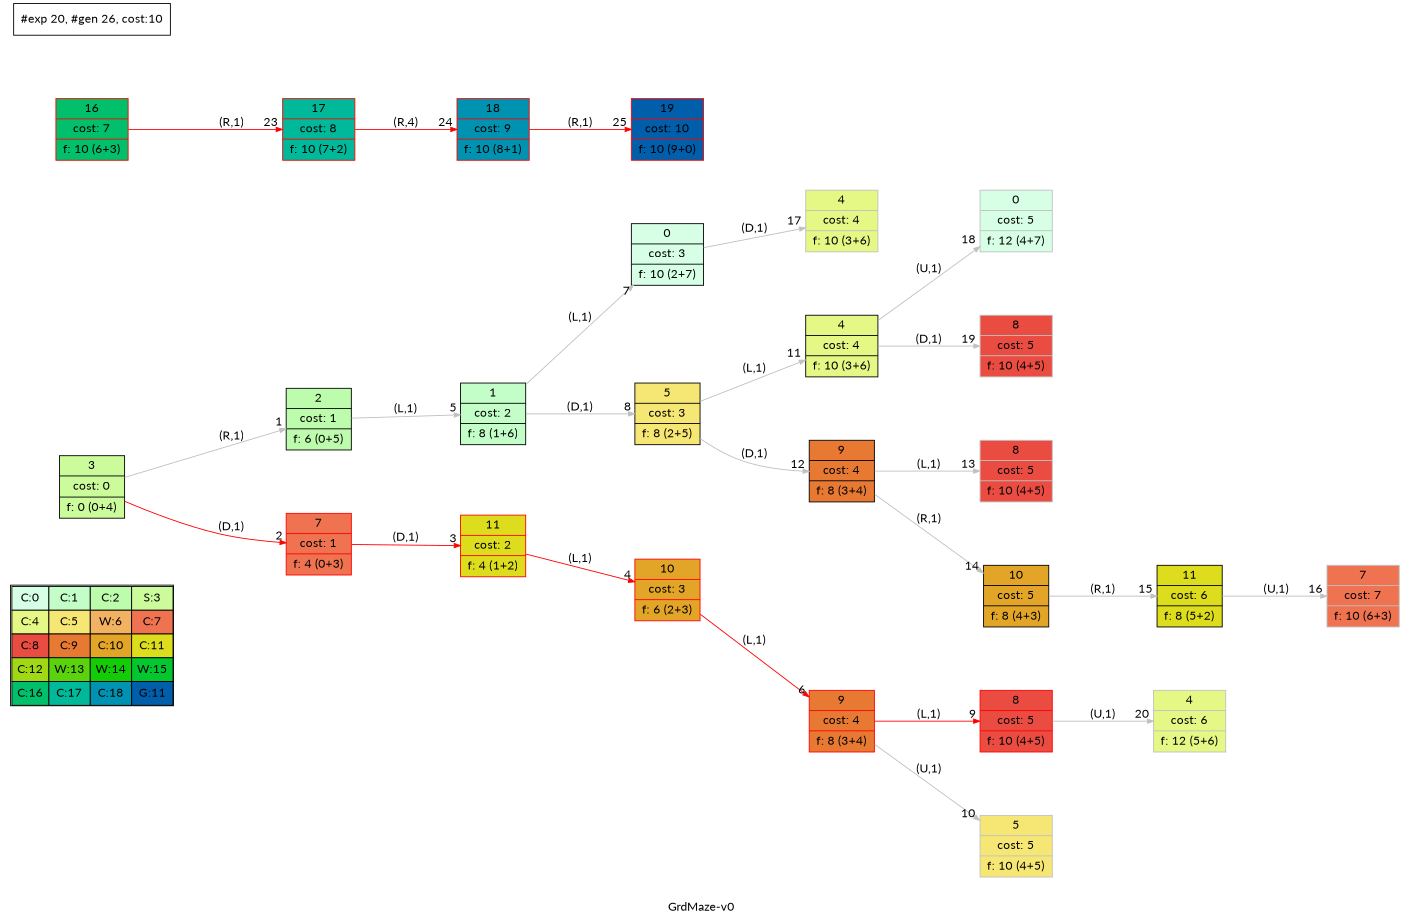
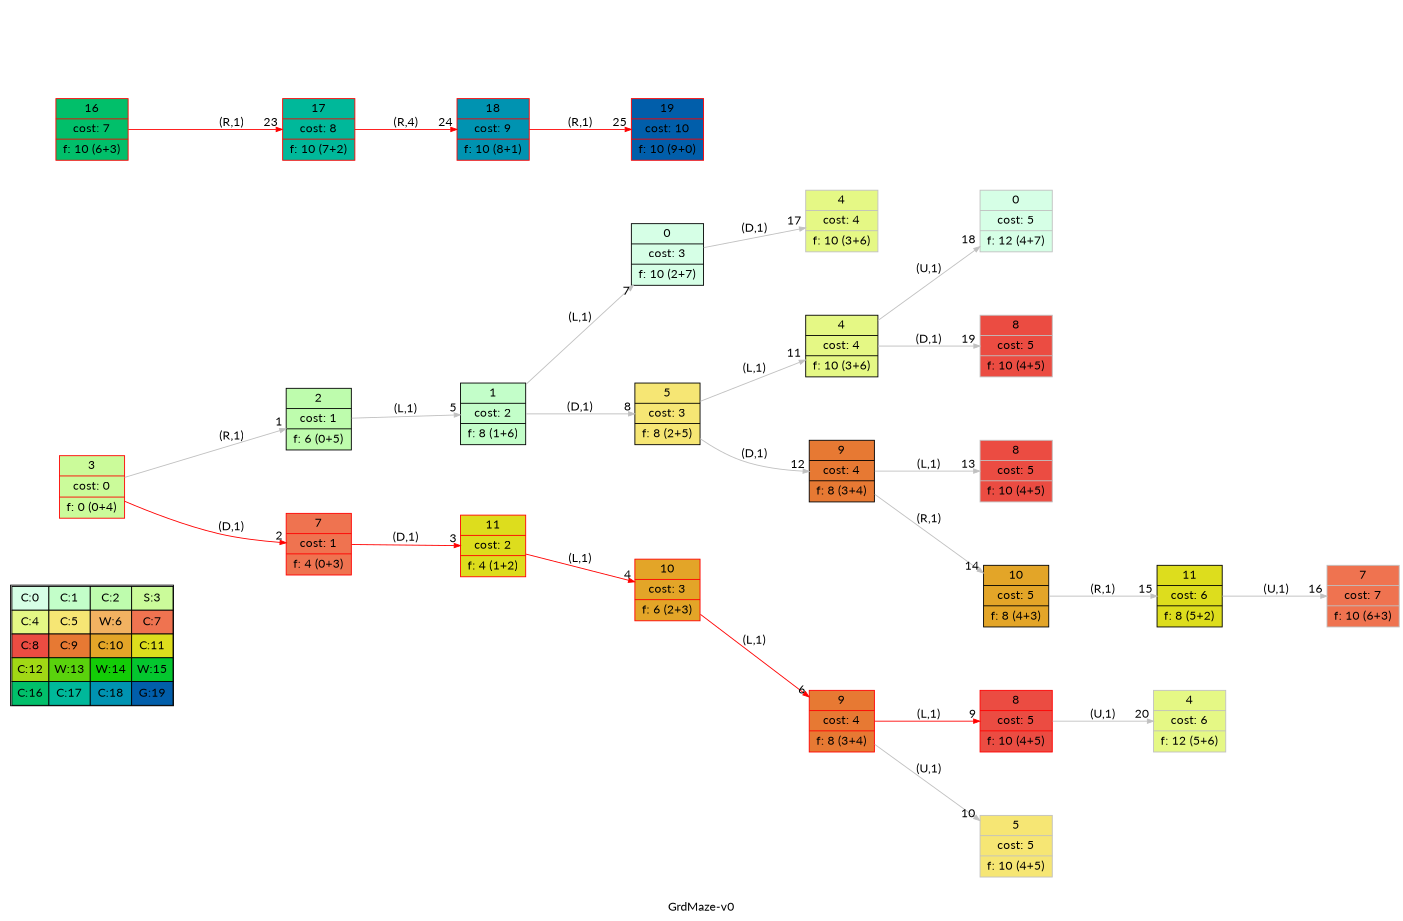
  digraph {
    fontname=Lato
    label="GrdMaze-v0"
    nodesep=1
    rankdir=LR
    ranksep=1.2
    node [fontname=Lato shape=record color=red fillcolor="0.00980392 0.71791192 0.92090552 1.        " style=filled]
    edge [arrowsize=0.7 color=grey fontname=Lato]
-   n1 [label=<<table border="1" cellpadding="5" cellspacing="0" cellborder="1"><tr><td bgcolor="0.39803922 0.15947579 0.99679532 1.        ">C:0</td><td bgcolor="0.35098039 0.23194764 0.99315867 1.        ">C:1</td><td bgcolor="0.29607843 0.31486959 0.98720184 1.        ">C:2</td><td bgcolor="0.24901961 0.38410575 0.98063477 1.        ">S:3</td></tr><tr><td bgcolor="0.19411765 0.46220388 0.97128103 1.        ">C:4</td><td bgcolor="0.14705882 0.52643216 0.96182564 1.        ">C:5</td><td bgcolor="0.09215686 0.59770746 0.94913494 1.        ">W:6</td><td bgcolor="0.0372549  0.66454018 0.93467977 1.        ">C:7</td></tr><tr><td bgcolor="0.00980392 0.71791192 0.92090552 1.        ">C:8</td><td bgcolor="0.06470588 0.77520398 0.9032472  1.        ">C:9</td><td bgcolor="0.11176471 0.81974048 0.88677369 1.        ">C:10</td><td bgcolor="0.16666667 0.8660254  0.8660254  1.        ">C:11</td></tr><tr><td bgcolor="0.21372549 0.9005867  0.84695821 1.        ">C:12</td><td bgcolor="0.26862745 0.93467977 0.82325295 1.        ">W:13</td><td bgcolor="0.32352941 0.96182564 0.79801723 1.        ">W:14</td><td bgcolor="0.37058824 0.97940977 0.77520398 1.        ">W:15</td></tr><tr><td bgcolor="0.4254902  0.99315867 0.74725253 1.        ">C:16</td><td bgcolor="0.47254902 0.99907048 0.72218645 1.        ">C:17</td><td bgcolor="0.52745098 0.99907048 0.69169844 1.        ">C:18</td><td bgcolor="0.5745098  0.99315867 0.66454018 1.        ">G:11</td></tr></table>> shape=plaintext color="" fillcolor="" style=""]
-   n2 [color=black fillcolor="0.24901961 0.38410575 0.98063477 1.        " label="<f0>3 |<f1> cost: 0 |<f2> f: 0 (0+4)"]
+   n1 [label=<<table border="1" cellpadding="5" cellspacing="0" cellborder="1"><tr><td bgcolor="0.39803922 0.15947579 0.99679532 1.        ">C:0</td><td bgcolor="0.35098039 0.23194764 0.99315867 1.        ">C:1</td><td bgcolor="0.29607843 0.31486959 0.98720184 1.        ">C:2</td><td bgcolor="0.24901961 0.38410575 0.98063477 1.        ">S:3</td></tr><tr><td bgcolor="0.19411765 0.46220388 0.97128103 1.        ">C:4</td><td bgcolor="0.14705882 0.52643216 0.96182564 1.        ">C:5</td><td bgcolor="0.09215686 0.59770746 0.94913494 1.        ">W:6</td><td bgcolor="0.0372549  0.66454018 0.93467977 1.        ">C:7</td></tr><tr><td bgcolor="0.00980392 0.71791192 0.92090552 1.        ">C:8</td><td bgcolor="0.06470588 0.77520398 0.9032472  1.        ">C:9</td><td bgcolor="0.11176471 0.81974048 0.88677369 1.        ">C:10</td><td bgcolor="0.16666667 0.8660254  0.8660254  1.        ">C:11</td></tr><tr><td bgcolor="0.21372549 0.9005867  0.84695821 1.        ">C:12</td><td bgcolor="0.26862745 0.93467977 0.82325295 1.        ">W:13</td><td bgcolor="0.32352941 0.96182564 0.79801723 1.        ">W:14</td><td bgcolor="0.37058824 0.97940977 0.77520398 1.        ">W:15</td></tr><tr><td bgcolor="0.4254902  0.99315867 0.74725253 1.        ">C:16</td><td bgcolor="0.47254902 0.99907048 0.72218645 1.        ">C:17</td><td bgcolor="0.52745098 0.99907048 0.69169844 1.        ">C:18</td><td bgcolor="0.5745098  0.99315867 0.66454018 1.        ">G:19</td></tr></table>> shape=plaintext color="" fillcolor="" style=""]
+   n2 [fillcolor="0.24901961 0.38410575 0.98063477 1.        " label="<f0>3 |<f1> cost: 0 |<f2> f: 0 (0+4)"]
    n3 [color=black fillcolor="0.29607843 0.31486959 0.98720184 1.        " label="<f0>2 |<f1> cost: 1 |<f2> f: 6 (0+5)"]
    n4 [fillcolor="0.0372549  0.66454018 0.93467977 1.        " label="<f0>7 |<f1> cost: 1 |<f2> f: 4 (0+3)"]
    n5 [color=black fillcolor="0.35098039 0.23194764 0.99315867 1.        " label="<f0>1 |<f1> cost: 2 |<f2> f: 8 (1+6)"]
    n6 [fillcolor="0.16666667 0.8660254  0.8660254  1.        " label="<f0>11 |<f1> cost: 2 |<f2> f: 4 (1+2)"]
    n7 [color=black fillcolor="0.39803922 0.15947579 0.99679532 1.        " label="<f0>0 |<f1> cost: 3 |<f2> f: 10 (2+7)"]
    n8 [color=black fillcolor="0.14705882 0.52643216 0.96182564 1.        " label="<f0>5 |<f1> cost: 3 |<f2> f: 8 (2+5)"]
    n9 [fillcolor="0.11176471 0.81974048 0.88677369 1.        " label="<f0>10 |<f1> cost: 3 |<f2> f: 6 (2+3)"]
    n10 [fillcolor="0.06470588 0.77520398 0.9032472  1.        " label="<f0>9 |<f1> cost: 4 |<f2> f: 8 (3+4)"]
    n11 [label="<f0>8 |<f1> cost: 5 |<f2> f: 10 (4+5)"]
    n12 [color=grey fillcolor="0.14705882 0.52643216 0.96182564 1.        " label="<f0>5 |<f1> cost: 5 |<f2> f: 10 (4+5)"]
    n13 [color=grey fillcolor="0.19411765 0.46220388 0.97128103 1.        " label="<f0>4 |<f1> cost: 4 |<f2> f: 10 (3+6)"]
    n14 [color=black fillcolor="0.19411765 0.46220388 0.97128103 1.        " label="<f0>4 |<f1> cost: 4 |<f2> f: 10 (3+6)"]
    n15 [color=black fillcolor="0.06470588 0.77520398 0.9032472  1.        " label="<f0>9 |<f1> cost: 4 |<f2> f: 8 (3+4)"]
    n16 [color=grey fillcolor="0.19411765 0.46220388 0.97128103 1.        " label="<f0>4 |<f1> cost: 6 |<f2> f: 12 (5+6)"]
    n17 [color=grey fillcolor="0.39803922 0.15947579 0.99679532 1.        " label="<f0>0 |<f1> cost: 5 |<f2> f: 12 (4+7)"]
    n18 [color=grey label="<f0>8 |<f1> cost: 5 |<f2> f: 10 (4+5)"]
    n19 [color=grey label="<f0>8 |<f1> cost: 5 |<f2> f: 10 (4+5)"]
    n20 [color=black fillcolor="0.11176471 0.81974048 0.88677369 1.        " label="<f0>10 |<f1> cost: 5 |<f2> f: 8 (4+3)"]
    n21 [color=black fillcolor="0.16666667 0.8660254  0.8660254  1.        " label="<f0>11 |<f1> cost: 6 |<f2> f: 8 (5+2)"]
    n22 [color=grey fillcolor="0.0372549  0.66454018 0.93467977 1.        " label="<f0>7 |<f1> cost: 7 |<f2> f: 10 (6+3)"]
    n23 [fillcolor="0.4254902  0.99315867 0.74725253 1.        " label="<f0>16 |<f1> cost: 7 |<f2> f: 10 (6+3)"]
    n24 [fillcolor="0.47254902 0.99907048 0.72218645 1.        " label="<f0>17 |<f1> cost: 8 |<f2> f: 10 (7+2)"]
    n25 [fillcolor="0.52745098 0.99907048 0.69169844 1.        " label="<f0>18 |<f1> cost: 9 |<f2> f: 10 (8+1)"]
    n26 [fillcolor="0.5745098  0.99315867 0.66454018 1.        " label="<f0>19 |<f1> cost: 10 |<f2> f: 10 (9+0)"]
-   "#exp 20, #gen 26, cost:10" [shape=box color="" fillcolor="" style=""]
    subgraph sub_1 {
      label=Map
      n1
    }
    n2 -> n3 [headlabel=" 1 " label="(R,1)"]
    n2 -> n4 [color=red headlabel=" 2 " label="(D,1)"]
    n3 -> n5 [headlabel=" 5 " label="(L,1)"]
    n4 -> n6 [color=red headlabel=" 3 " label="(D,1)"]
    n5 -> n7 [headlabel=" 7 " label="(L,1)"]
    n5 -> n8 [headlabel=" 8 " label="(D,1)"]
    n6 -> n9 [color=red headlabel=" 4 " label="(L,1)"]
    n7 -> n13 [headlabel=" 17 " label="(D,1)"]
    n8 -> n14 [headlabel=" 11 " label="(L,1)"]
    n8 -> n15 [headlabel=" 12 " label="(D,1)"]
    n9 -> n10 [color=red headlabel=" 6 " label="(L,1)"]
    n10 -> n11 [color=red headlabel=" 9 " label="(L,1)"]
    n10 -> n12 [headlabel=" 10 " label="(U,1)"]
    n11 -> n16 [headlabel=" 20 " label="(U,1)"]
    n14 -> n17 [headlabel=" 18 " label="(U,1)"]
    n14 -> n18 [headlabel=" 19 " label="(D,1)"]
    n15 -> n19 [headlabel=" 13 " label="(L,1)"]
    n15 -> n20 [headlabel=" 14 " label="(R,1)"]
    n20 -> n21 [headlabel=" 15 " label="(R,1)"]
    n21 -> n22 [headlabel=" 16 " label="(U,1)"]
    n23 -> n24 [color=red headlabel=" 23 " label="(R,1)"]
    n24 -> n25 [color=red headlabel=" 24 " label="(R,4)"]
    n25 -> n26 [color=red headlabel=" 25 " label="(R,1)"]
  }
